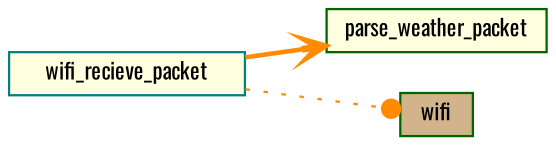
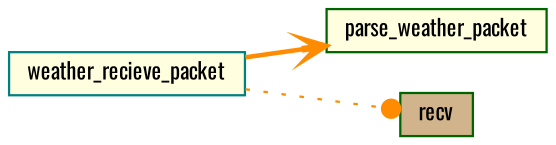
  digraph {
    fontname=Oswald
    rankdir=LR
    node [color=darkgreen fillcolor=lightyellow fontname=Oswald fontsize=10 shape=box style=filled]
    edge [color=darkorange fontname=Oswald fontsize=10 labelfontname=FreeSans labelfontsize=10]
-   n1 [color=teal fontcolor=black height=0.2 label=wifi_recieve_packet width=0.4]
+   n1 [color=teal fontcolor=black height=0.2 label=weather_recieve_packet width=0.4]
    n2 [height=0.2 label=parse_weather_packet width=0.4]
-   n3 [fillcolor=tan height=0.2 label=wifi width=0.4]
+   n3 [fillcolor=tan height=0.2 label=recv width=0.4]
    n1 -> n2 [arrowhead=vee style=bold]
    n1 -> n3 [arrowhead=dot style=dotted]
  }
